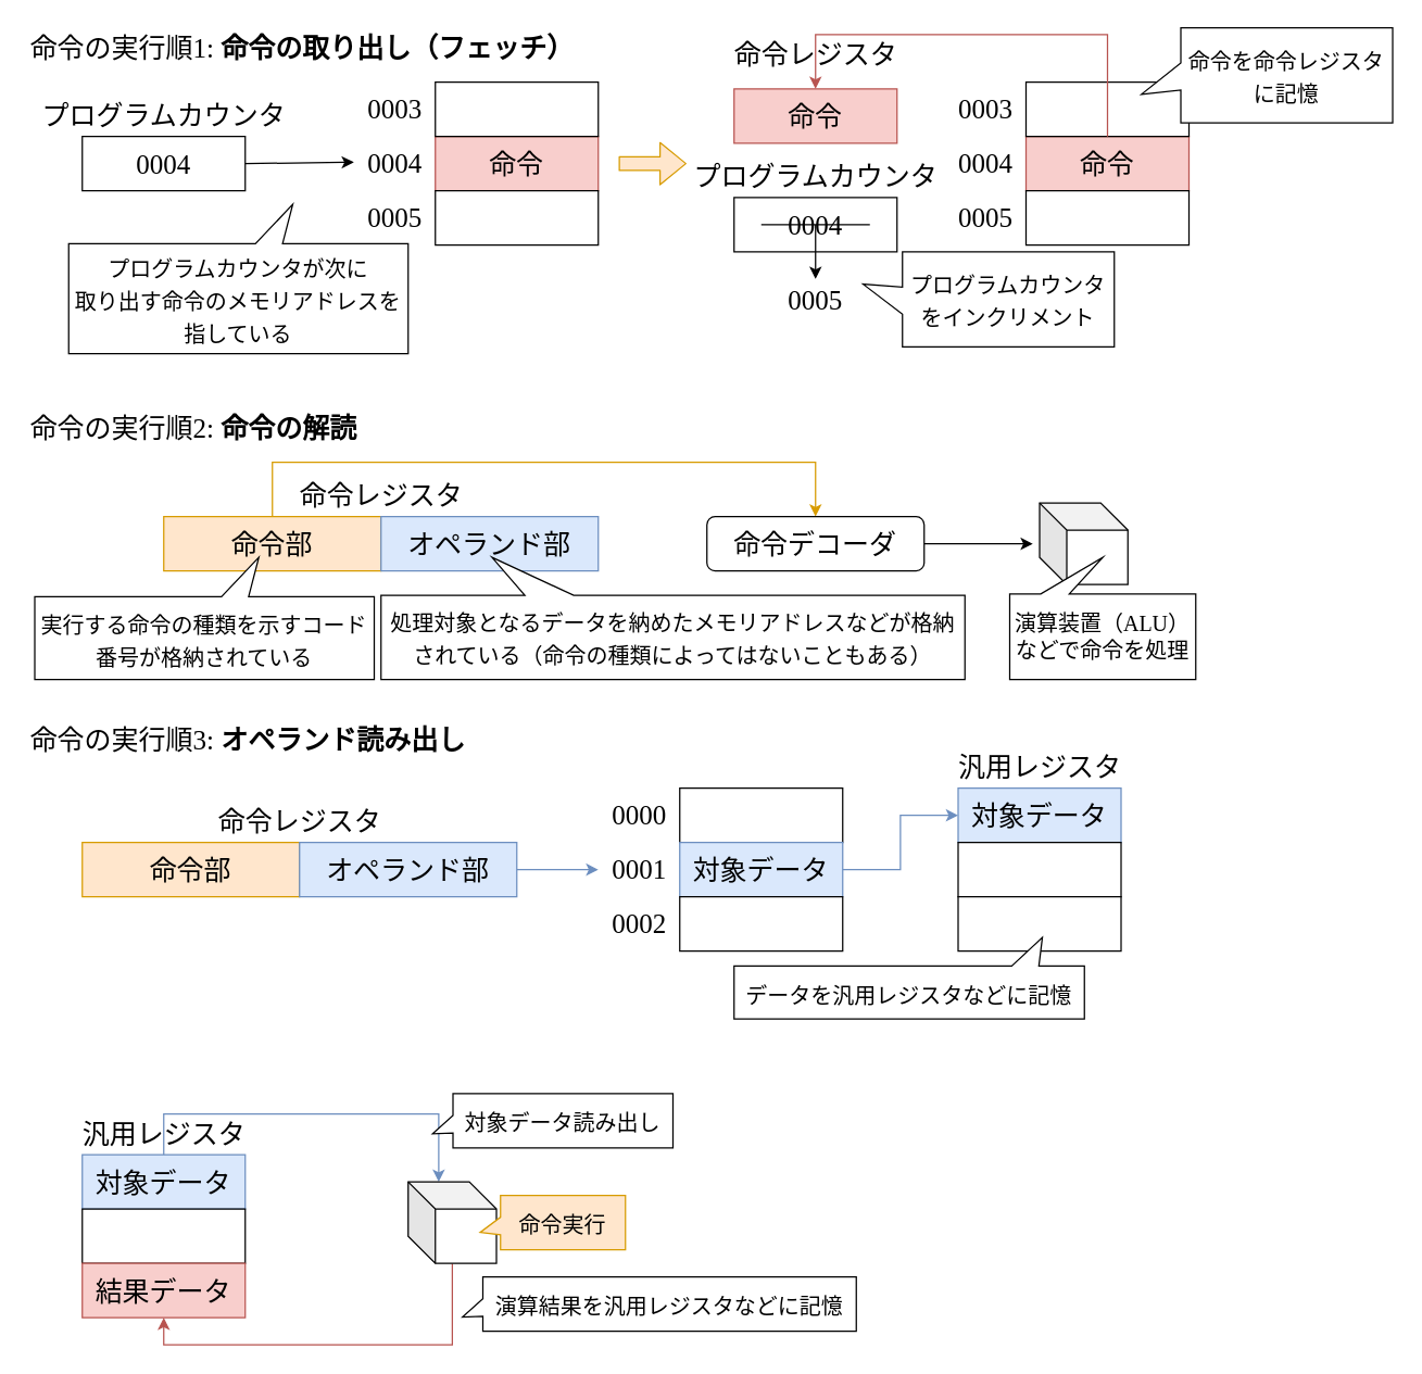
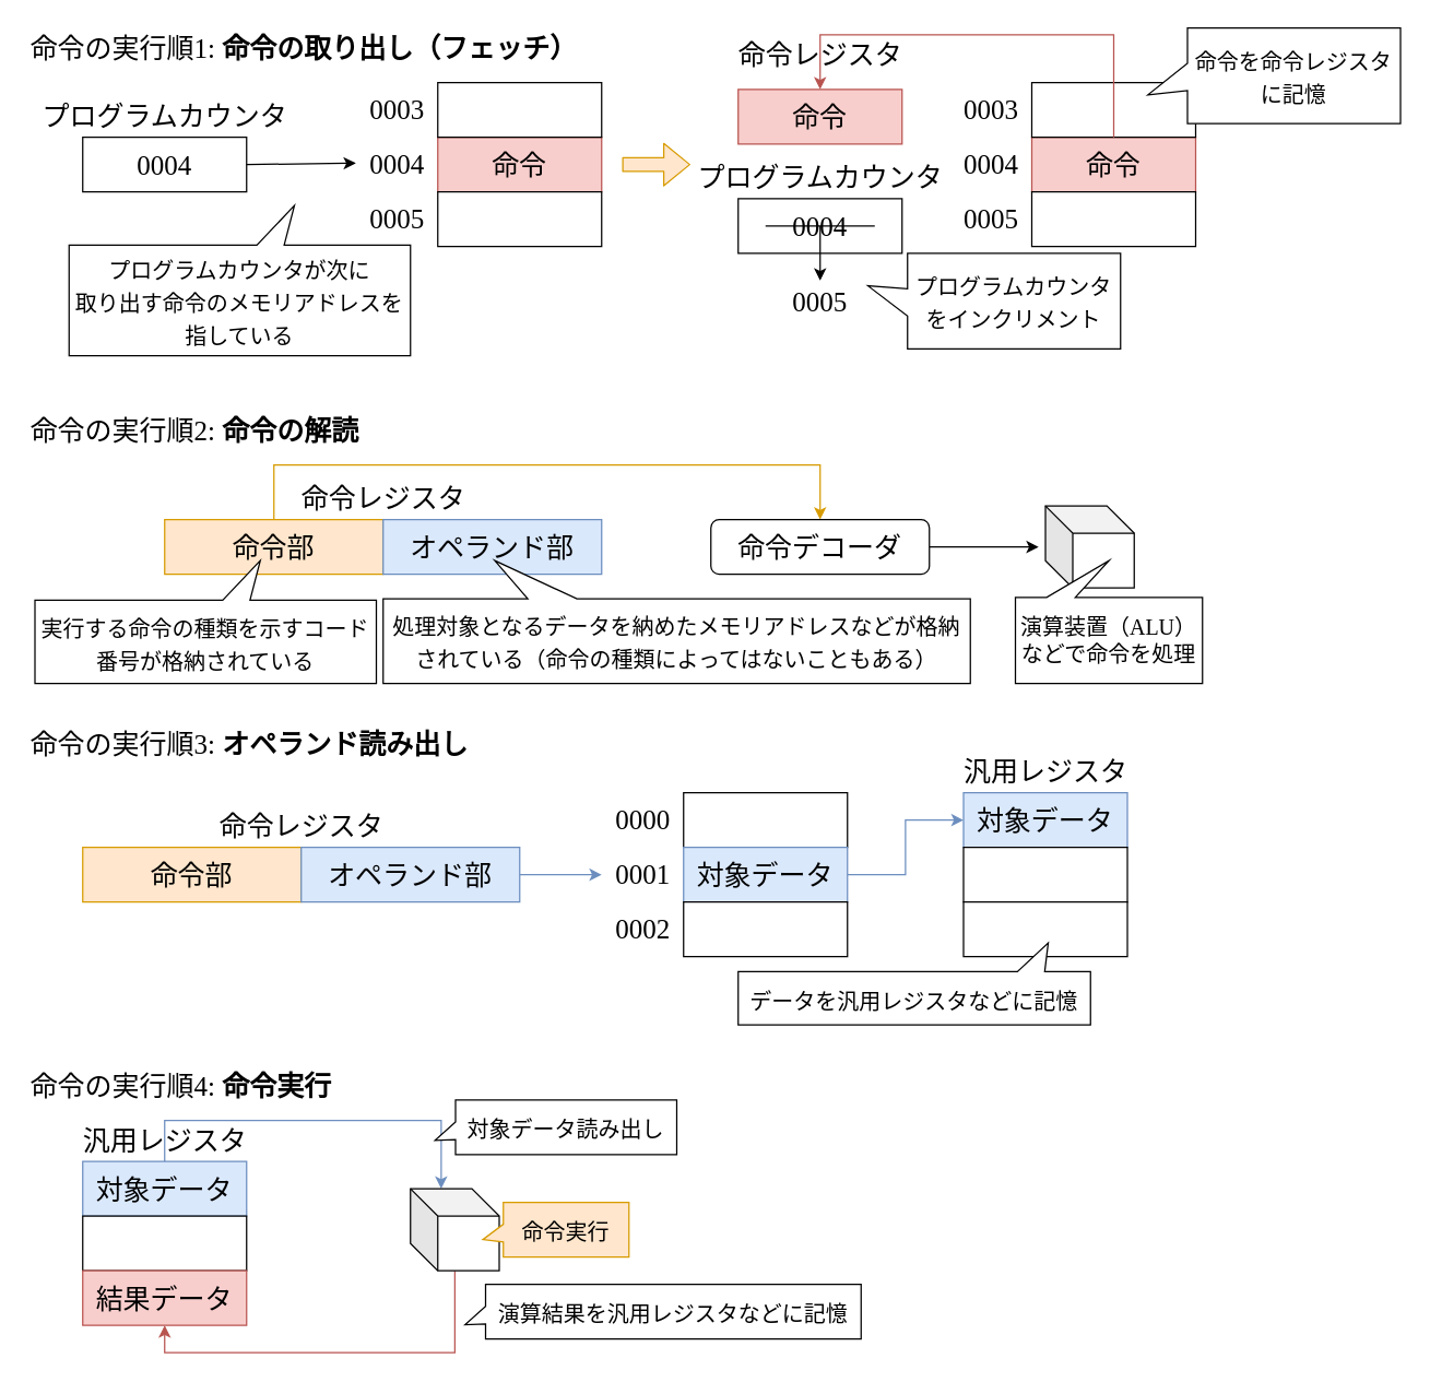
  <mxCell id="0" />
  <mxCell id="1" parent="0" />
  <mxCell id="2" value="&lt;font style=&quot;font-size: 20px&quot; face=&quot;Tahoma&quot;&gt;命令の実行順1: &lt;b&gt;命令の取り出し（フェッチ）&lt;/b&gt;&lt;/font&gt;" style="text;html=1;resizable=0;points=[];autosize=1;align=left;verticalAlign=top;spacingTop=-4;" vertex="1" parent="1"><mxGeometry x="20" y="20" width="420" height="20" as="geometry" /></mxCell>
  <mxCell id="3" value="0004" style="rounded=0;whiteSpace=wrap;html=1;fontFamily=Tahoma;fontSize=20;" vertex="1" parent="1"><mxGeometry x="60" y="100" width="120" height="40" as="geometry" /></mxCell>
  <mxCell id="4" value="プログラムカウンタ" style="text;html=1;resizable=0;points=[];autosize=1;align=center;verticalAlign=top;spacingTop=-4;fontSize=20;fontFamily=Tahoma;" vertex="1" parent="1"><mxGeometry x="25" y="70" width="190" height="30" as="geometry" /></mxCell>
  <mxCell id="5" value="命令" style="rounded=0;whiteSpace=wrap;html=1;fontFamily=Tahoma;fontSize=20;fillColor=#f8cecc;strokeColor=#b85450;" vertex="1" parent="1"><mxGeometry x="320" y="100" width="120" height="40" as="geometry" /></mxCell>
  <mxCell id="6" value="" style="rounded=0;whiteSpace=wrap;html=1;fontFamily=Tahoma;fontSize=20;" vertex="1" parent="1"><mxGeometry x="320" y="60" width="120" height="40" as="geometry" /></mxCell>
  <mxCell id="7" value="" style="rounded=0;whiteSpace=wrap;html=1;fontFamily=Tahoma;fontSize=20;" vertex="1" parent="1"><mxGeometry x="320" y="140" width="120" height="40" as="geometry" /></mxCell>
  <mxCell id="8" value="0004" style="text;html=1;resizable=0;points=[];autosize=1;align=center;verticalAlign=top;spacingTop=-4;fontSize=20;fontFamily=Tahoma;" vertex="1" parent="1"><mxGeometry x="260" y="105" width="60" height="30" as="geometry" /></mxCell>
  <mxCell id="9" value="0003" style="text;html=1;resizable=0;points=[];autosize=1;align=center;verticalAlign=top;spacingTop=-4;fontSize=20;fontFamily=Tahoma;" vertex="1" parent="1"><mxGeometry x="260" y="65" width="60" height="30" as="geometry" /></mxCell>
  <mxCell id="10" value="0005" style="text;html=1;resizable=0;points=[];autosize=1;align=center;verticalAlign=top;spacingTop=-4;fontSize=20;fontFamily=Tahoma;" vertex="1" parent="1"><mxGeometry x="260" y="145" width="60" height="30" as="geometry" /></mxCell>
  <mxCell id="11" value="" style="endArrow=classic;html=1;fontFamily=Tahoma;fontSize=20;exitX=1;exitY=0.5;exitDx=0;exitDy=0;" edge="1" parent="1" source="3"><mxGeometry width="50" height="50" relative="1" as="geometry"><mxPoint x="190" y="150" as="sourcePoint" /><mxPoint x="260" y="119" as="targetPoint" /></mxGeometry></mxCell>
  <mxCell id="12" value="&lt;font style=&quot;font-size: 16px&quot;&gt;プログラムカウンタが次に&lt;br&gt;取り出す命令のメモリアドレスを指している&lt;br&gt;&lt;/font&gt;" style="shape=callout;whiteSpace=wrap;html=1;perimeter=calloutPerimeter;fontFamily=Tahoma;fontSize=20;align=center;direction=west;position2=0.34;size=29;position=0.37;" vertex="1" parent="1"><mxGeometry x="50" y="150" width="250" height="110" as="geometry" /></mxCell>
  <mxCell id="13" value="0004" style="rounded=0;whiteSpace=wrap;html=1;fontFamily=Tahoma;fontSize=20;" vertex="1" parent="1"><mxGeometry x="540" y="145" width="120" height="40" as="geometry" /></mxCell>
  <mxCell id="14" value="プログラムカウンタ" style="text;html=1;resizable=0;points=[];autosize=1;align=center;verticalAlign=top;spacingTop=-4;fontSize=20;fontFamily=Tahoma;" vertex="1" parent="1"><mxGeometry x="505" y="115" width="190" height="30" as="geometry" /></mxCell>
  <mxCell id="15" value="命令" style="rounded=0;whiteSpace=wrap;html=1;fontFamily=Tahoma;fontSize=20;fillColor=#f8cecc;strokeColor=#b85450;" vertex="1" parent="1"><mxGeometry x="755" y="100" width="120" height="40" as="geometry" /></mxCell>
  <mxCell id="16" value="" style="rounded=0;whiteSpace=wrap;html=1;fontFamily=Tahoma;fontSize=20;" vertex="1" parent="1"><mxGeometry x="755" y="60" width="120" height="40" as="geometry" /></mxCell>
  <mxCell id="17" value="" style="rounded=0;whiteSpace=wrap;html=1;fontFamily=Tahoma;fontSize=20;" vertex="1" parent="1"><mxGeometry x="755" y="140" width="120" height="40" as="geometry" /></mxCell>
  <mxCell id="18" value="0004" style="text;html=1;resizable=0;points=[];autosize=1;align=center;verticalAlign=top;spacingTop=-4;fontSize=20;fontFamily=Tahoma;" vertex="1" parent="1"><mxGeometry x="695" y="105" width="60" height="30" as="geometry" /></mxCell>
  <mxCell id="19" value="0003" style="text;html=1;resizable=0;points=[];autosize=1;align=center;verticalAlign=top;spacingTop=-4;fontSize=20;fontFamily=Tahoma;" vertex="1" parent="1"><mxGeometry x="695" y="65" width="60" height="30" as="geometry" /></mxCell>
  <mxCell id="20" value="0005" style="text;html=1;resizable=0;points=[];autosize=1;align=center;verticalAlign=top;spacingTop=-4;fontSize=20;fontFamily=Tahoma;" vertex="1" parent="1"><mxGeometry x="695" y="145" width="60" height="30" as="geometry" /></mxCell>
  <mxCell id="21" value="" style="shape=flexArrow;endArrow=classic;html=1;fontFamily=Tahoma;fontSize=20;fillColor=#ffe6cc;strokeColor=#d79b00;" edge="1" parent="1"><mxGeometry width="50" height="50" relative="1" as="geometry"><mxPoint x="455" y="120" as="sourcePoint" /><mxPoint x="505" y="120" as="targetPoint" /></mxGeometry></mxCell>
  <mxCell id="22" value="" style="endArrow=none;html=1;fontFamily=Tahoma;fontSize=20;" edge="1" parent="1"><mxGeometry width="50" height="50" relative="1" as="geometry"><mxPoint x="560" y="165" as="sourcePoint" /><mxPoint x="640" y="165" as="targetPoint" /></mxGeometry></mxCell>
  <mxCell id="23" value="" style="endArrow=classic;html=1;fontFamily=Tahoma;fontSize=20;" edge="1" parent="1"><mxGeometry width="50" height="50" relative="1" as="geometry"><mxPoint x="600" y="165" as="sourcePoint" /><mxPoint x="600" y="205" as="targetPoint" /></mxGeometry></mxCell>
  <mxCell id="24" value="0005" style="text;html=1;strokeColor=none;fillColor=none;align=center;verticalAlign=middle;whiteSpace=wrap;rounded=0;fontFamily=Tahoma;fontSize=20;" vertex="1" parent="1"><mxGeometry x="580" y="210" width="40" height="20" as="geometry" /></mxCell>
  <mxCell id="25" value="命令" style="rounded=0;whiteSpace=wrap;html=1;fontFamily=Tahoma;fontSize=20;fillColor=#f8cecc;strokeColor=#b85450;" vertex="1" parent="1"><mxGeometry x="540" y="65" width="120" height="40" as="geometry" /></mxCell>
  <mxCell id="26" value="命令レジスタ" style="text;html=1;resizable=0;points=[];autosize=1;align=center;verticalAlign=top;spacingTop=-4;fontSize=20;fontFamily=Tahoma;" vertex="1" parent="1"><mxGeometry x="530" y="25" width="140" height="30" as="geometry" /></mxCell>
  <mxCell id="27" style="edgeStyle=orthogonalEdgeStyle;rounded=0;orthogonalLoop=1;jettySize=auto;html=1;fontFamily=Tahoma;fontSize=20;entryX=0.5;entryY=0;entryDx=0;entryDy=0;fillColor=#f8cecc;strokeColor=#b85450;" edge="1" parent="1" source="15" target="25"><mxGeometry relative="1" as="geometry"><Array as="points"><mxPoint x="815.5" y="25" /><mxPoint x="600.5" y="25" /></Array></mxGeometry></mxCell>
  <mxCell id="28" value="&lt;font style=&quot;font-size: 16px&quot;&gt;プログラムカウンタをインクリメント&lt;br&gt;&lt;/font&gt;" style="shape=callout;whiteSpace=wrap;html=1;perimeter=calloutPerimeter;fontFamily=Tahoma;fontSize=20;align=center;direction=south;position2=0.34;size=29;position=0.37;" vertex="1" parent="1"><mxGeometry x="635" y="185" width="185" height="70" as="geometry" /></mxCell>
  <mxCell id="29" value="&lt;font style=&quot;font-size: 16px&quot;&gt;命令を命令レジスタに記憶&lt;br&gt;&lt;/font&gt;" style="shape=callout;whiteSpace=wrap;html=1;perimeter=calloutPerimeter;fontFamily=Tahoma;fontSize=20;align=center;direction=south;position2=0.7;size=29;position=0.37;" vertex="1" parent="1"><mxGeometry x="840" y="20" width="185" height="70" as="geometry" /></mxCell>
  <mxCell id="30" value="&lt;font style=&quot;font-size: 20px&quot; face=&quot;Tahoma&quot;&gt;命令の実行順2: &lt;b&gt;命令の解読&lt;/b&gt;&lt;/font&gt;" style="text;html=1;resizable=0;points=[];autosize=1;align=left;verticalAlign=top;spacingTop=-4;" vertex="1" parent="1"><mxGeometry x="20" y="300" width="260" height="20" as="geometry" /></mxCell>
  <mxCell id="31" style="edgeStyle=orthogonalEdgeStyle;rounded=0;orthogonalLoop=1;jettySize=auto;html=1;entryX=0.5;entryY=0;entryDx=0;entryDy=0;fontFamily=Tahoma;fontSize=20;fillColor=#ffe6cc;strokeColor=#d79b00;" edge="1" parent="1" source="32" target="38"><mxGeometry relative="1" as="geometry"><Array as="points"><mxPoint x="200" y="340" /><mxPoint x="600" y="340" /></Array></mxGeometry></mxCell>
  <mxCell id="32" value="命令部" style="rounded=0;whiteSpace=wrap;html=1;fontFamily=Tahoma;fontSize=20;fillColor=#ffe6cc;strokeColor=#d79b00;" vertex="1" parent="1"><mxGeometry x="120" y="380" width="160" height="40" as="geometry" /></mxCell>
  <mxCell id="33" value="オペランド部" style="rounded=0;whiteSpace=wrap;html=1;fontFamily=Tahoma;fontSize=20;fillColor=#dae8fc;strokeColor=#6c8ebf;" vertex="1" parent="1"><mxGeometry x="280" y="380" width="160" height="40" as="geometry" /></mxCell>
  <mxCell id="34" value="命令レジスタ" style="text;html=1;resizable=0;points=[];autosize=1;align=center;verticalAlign=top;spacingTop=-4;fontSize=20;fontFamily=Tahoma;" vertex="1" parent="1"><mxGeometry x="210" y="350" width="140" height="30" as="geometry" /></mxCell>
  <mxCell id="35" value="&lt;font style=&quot;font-size: 16px&quot;&gt;実行する命令の種類を示すコード番号が格納されている&lt;br&gt;&lt;/font&gt;" style="shape=callout;whiteSpace=wrap;html=1;perimeter=calloutPerimeter;fontFamily=Tahoma;fontSize=20;align=center;direction=west;position2=0.34;size=29;position=0.37;" vertex="1" parent="1"><mxGeometry x="25" y="410" width="250" height="90" as="geometry" /></mxCell>
  <mxCell id="36" value="&lt;font style=&quot;font-size: 16px&quot;&gt;処理対象となるデータを納めたメモリアドレスなどが格納されている（命令の種類によってはないこともある）&lt;br&gt;&lt;/font&gt;" style="shape=callout;whiteSpace=wrap;html=1;perimeter=calloutPerimeter;fontFamily=Tahoma;fontSize=20;align=center;direction=west;position2=0.81;size=28;position=0.67;base=36;" vertex="1" parent="1"><mxGeometry x="280" y="410" width="430" height="90" as="geometry" /></mxCell>
  <mxCell id="37" value="" style="edgeStyle=orthogonalEdgeStyle;rounded=0;orthogonalLoop=1;jettySize=auto;html=1;fontFamily=Tahoma;fontSize=20;" edge="1" parent="1" source="38"><mxGeometry relative="1" as="geometry"><mxPoint x="760" y="400" as="targetPoint" /></mxGeometry></mxCell>
  <mxCell id="38" value="命令デコーダ" style="rounded=1;whiteSpace=wrap;html=1;fontFamily=Tahoma;fontSize=20;align=center;" vertex="1" parent="1"><mxGeometry x="520" y="380" width="160" height="40" as="geometry" /></mxCell>
  <mxCell id="39" value="" style="shape=cube;whiteSpace=wrap;html=1;boundedLbl=1;backgroundOutline=1;darkOpacity=0.05;darkOpacity2=0.1;fontFamily=Tahoma;fontSize=20;align=center;" vertex="1" parent="1"><mxGeometry x="765" y="370" width="65" height="60" as="geometry" /></mxCell>
  <mxCell id="40" value="演算装置（ALU）などで命令を処理" style="shape=callout;whiteSpace=wrap;html=1;perimeter=calloutPerimeter;fontFamily=Tahoma;fontSize=16;align=center;direction=west;base=21;size=27;position=0.68;" vertex="1" parent="1"><mxGeometry x="743" y="410" width="137" height="90" as="geometry" /></mxCell>
  <mxCell id="41" value="&lt;font style=&quot;font-size: 20px&quot; face=&quot;Tahoma&quot;&gt;命令の実行順3: &lt;b&gt;オペランド読み出し&lt;/b&gt;&lt;/font&gt;" style="text;html=1;resizable=0;points=[];autosize=1;align=left;verticalAlign=top;spacingTop=-4;" vertex="1" parent="1"><mxGeometry x="20" y="530" width="340" height="20" as="geometry" /></mxCell>
  <mxCell id="42" value="命令レジスタ" style="text;html=1;resizable=0;points=[];autosize=1;align=center;verticalAlign=top;spacingTop=-4;fontSize=20;fontFamily=Tahoma;" vertex="1" parent="1"><mxGeometry x="150" y="590" width="140" height="30" as="geometry" /></mxCell>
  <mxCell id="43" value="命令部" style="rounded=0;whiteSpace=wrap;html=1;fontFamily=Tahoma;fontSize=20;fillColor=#ffe6cc;strokeColor=#d79b00;" vertex="1" parent="1"><mxGeometry x="60" y="620" width="160" height="40" as="geometry" /></mxCell>
  <mxCell id="44" style="edgeStyle=orthogonalEdgeStyle;rounded=0;orthogonalLoop=1;jettySize=auto;html=1;fontFamily=Tahoma;fontSize=16;fillColor=#dae8fc;strokeColor=#6c8ebf;" edge="1" parent="1" source="45" target="51"><mxGeometry relative="1" as="geometry" /></mxCell>
  <mxCell id="45" value="オペランド部" style="rounded=0;whiteSpace=wrap;html=1;fontFamily=Tahoma;fontSize=20;fillColor=#dae8fc;strokeColor=#6c8ebf;" vertex="1" parent="1"><mxGeometry x="220" y="620" width="160" height="40" as="geometry" /></mxCell>
  <mxCell id="46" value="" style="rounded=0;whiteSpace=wrap;html=1;fontFamily=Tahoma;fontSize=20;" vertex="1" parent="1"><mxGeometry x="500" y="580" width="120" height="40" as="geometry" /></mxCell>
  <mxCell id="47" style="edgeStyle=orthogonalEdgeStyle;rounded=0;orthogonalLoop=1;jettySize=auto;html=1;entryX=0;entryY=0.5;entryDx=0;entryDy=0;fontFamily=Tahoma;fontSize=16;fillColor=#dae8fc;strokeColor=#6c8ebf;" edge="1" parent="1" source="48" target="53"><mxGeometry relative="1" as="geometry" /></mxCell>
  <mxCell id="48" value="対象データ" style="rounded=0;whiteSpace=wrap;html=1;fontFamily=Tahoma;fontSize=20;fillColor=#dae8fc;strokeColor=#6c8ebf;" vertex="1" parent="1"><mxGeometry x="500" y="620" width="120" height="40" as="geometry" /></mxCell>
  <mxCell id="49" value="" style="rounded=0;whiteSpace=wrap;html=1;fontFamily=Tahoma;fontSize=20;" vertex="1" parent="1"><mxGeometry x="500" y="660" width="120" height="40" as="geometry" /></mxCell>
  <mxCell id="50" value="0000" style="text;html=1;resizable=0;points=[];autosize=1;align=center;verticalAlign=top;spacingTop=-4;fontSize=20;fontFamily=Tahoma;" vertex="1" parent="1"><mxGeometry x="440" y="585" width="60" height="30" as="geometry" /></mxCell>
  <mxCell id="51" value="0001" style="text;html=1;resizable=0;points=[];autosize=1;align=center;verticalAlign=top;spacingTop=-4;fontSize=20;fontFamily=Tahoma;" vertex="1" parent="1"><mxGeometry x="440" y="625" width="60" height="30" as="geometry" /></mxCell>
  <mxCell id="52" value="0002" style="text;html=1;resizable=0;points=[];autosize=1;align=center;verticalAlign=top;spacingTop=-4;fontSize=20;fontFamily=Tahoma;" vertex="1" parent="1"><mxGeometry x="440" y="665" width="60" height="30" as="geometry" /></mxCell>
  <mxCell id="53" value="対象データ" style="rounded=0;whiteSpace=wrap;html=1;fontFamily=Tahoma;fontSize=20;fillColor=#dae8fc;strokeColor=#6c8ebf;" vertex="1" parent="1"><mxGeometry x="705" y="580" width="120" height="40" as="geometry" /></mxCell>
  <mxCell id="54" value="" style="rounded=0;whiteSpace=wrap;html=1;fontFamily=Tahoma;fontSize=20;" vertex="1" parent="1"><mxGeometry x="705" y="620" width="120" height="40" as="geometry" /></mxCell>
  <mxCell id="55" value="" style="rounded=0;whiteSpace=wrap;html=1;fontFamily=Tahoma;fontSize=20;" vertex="1" parent="1"><mxGeometry x="705" y="660" width="120" height="40" as="geometry" /></mxCell>
  <mxCell id="56" value="汎用レジスタ" style="text;html=1;resizable=0;points=[];autosize=1;align=center;verticalAlign=top;spacingTop=-4;fontSize=20;fontFamily=Tahoma;" vertex="1" parent="1"><mxGeometry x="695" y="550" width="140" height="30" as="geometry" /></mxCell>
  <mxCell id="57" value="&lt;font style=&quot;font-size: 16px&quot;&gt;データを汎用レジスタなどに記憶&lt;br&gt;&lt;/font&gt;" style="shape=callout;whiteSpace=wrap;html=1;perimeter=calloutPerimeter;fontFamily=Tahoma;fontSize=20;align=center;direction=west;position2=0.12;size=21;position=0.13;" vertex="1" parent="1"><mxGeometry x="540" y="690" width="258" height="60" as="geometry" /></mxCell>
+ <mxCell id="58" value="&lt;font style=&quot;font-size: 20px&quot; face=&quot;Tahoma&quot;&gt;命令の実行順4: &lt;b&gt;命令実行&lt;/b&gt;&lt;/font&gt;" style="text;html=1;resizable=0;points=[];autosize=1;align=left;verticalAlign=top;spacingTop=-4;" vertex="1" parent="1"><mxGeometry x="20" y="780" width="240" height="20" as="geometry" /></mxCell>
  <mxCell id="59" style="edgeStyle=orthogonalEdgeStyle;rounded=0;orthogonalLoop=1;jettySize=auto;html=1;entryX=0;entryY=0;entryDx=22.5;entryDy=0;entryPerimeter=0;fontFamily=Tahoma;fontSize=16;fillColor=#dae8fc;strokeColor=#6c8ebf;" edge="1" parent="1" source="60" target="65"><mxGeometry relative="1" as="geometry"><Array as="points"><mxPoint x="120" y="820" /><mxPoint x="323" y="820" /></Array></mxGeometry></mxCell>
  <mxCell id="60" value="対象データ" style="rounded=0;whiteSpace=wrap;html=1;fontFamily=Tahoma;fontSize=20;fillColor=#dae8fc;strokeColor=#6c8ebf;" vertex="1" parent="1"><mxGeometry x="60" y="850" width="120" height="40" as="geometry" /></mxCell>
  <mxCell id="61" value="" style="rounded=0;whiteSpace=wrap;html=1;fontFamily=Tahoma;fontSize=20;" vertex="1" parent="1"><mxGeometry x="60" y="890" width="120" height="40" as="geometry" /></mxCell>
  <mxCell id="62" value="結果データ" style="rounded=0;whiteSpace=wrap;html=1;fontFamily=Tahoma;fontSize=20;fillColor=#f8cecc;strokeColor=#b85450;" vertex="1" parent="1"><mxGeometry x="60" y="930" width="120" height="40" as="geometry" /></mxCell>
  <mxCell id="63" value="汎用レジスタ" style="text;html=1;resizable=0;points=[];autosize=1;align=center;verticalAlign=top;spacingTop=-4;fontSize=20;fontFamily=Tahoma;" vertex="1" parent="1"><mxGeometry x="50" y="820" width="140" height="30" as="geometry" /></mxCell>
  <mxCell id="64" style="edgeStyle=orthogonalEdgeStyle;rounded=0;orthogonalLoop=1;jettySize=auto;html=1;entryX=0.5;entryY=1;entryDx=0;entryDy=0;fontFamily=Tahoma;fontSize=16;fillColor=#f8cecc;strokeColor=#b85450;" edge="1" parent="1" source="65" target="62"><mxGeometry relative="1" as="geometry"><Array as="points"><mxPoint x="333" y="990" /><mxPoint x="120" y="990" /></Array></mxGeometry></mxCell>
  <mxCell id="65" value="" style="shape=cube;whiteSpace=wrap;html=1;boundedLbl=1;backgroundOutline=1;darkOpacity=0.05;darkOpacity2=0.1;fontFamily=Tahoma;fontSize=20;align=center;" vertex="1" parent="1"><mxGeometry x="300" y="870" width="65" height="60" as="geometry" /></mxCell>
  <mxCell id="66" value="&lt;font style=&quot;font-size: 16px&quot;&gt;対象データ読み出し&lt;br&gt;&lt;/font&gt;" style="shape=callout;whiteSpace=wrap;html=1;perimeter=calloutPerimeter;fontFamily=Tahoma;fontSize=20;align=center;direction=south;position2=0.74;size=15;position=0.4;base=13;" vertex="1" parent="1"><mxGeometry x="318" y="805" width="177" height="40" as="geometry" /></mxCell>
  <mxCell id="67" value="&lt;font style=&quot;font-size: 16px&quot;&gt;命令実行&lt;br&gt;&lt;/font&gt;" style="shape=callout;whiteSpace=wrap;html=1;perimeter=calloutPerimeter;fontFamily=Tahoma;fontSize=20;align=center;direction=south;position2=0.68;size=15;position=0.4;base=13;fillColor=#ffe6cc;strokeColor=#d79b00;" vertex="1" parent="1"><mxGeometry x="353" y="880" width="107" height="40" as="geometry" /></mxCell>
  <mxCell id="68" value="&lt;font style=&quot;font-size: 16px&quot;&gt;演算結果を汎用レジスタなどに記憶&lt;br&gt;&lt;/font&gt;" style="shape=callout;whiteSpace=wrap;html=1;perimeter=calloutPerimeter;fontFamily=Tahoma;fontSize=20;align=center;direction=south;position2=0.74;size=15;position=0.4;base=13;" vertex="1" parent="1"><mxGeometry x="340" y="940" width="290" height="40" as="geometry" /></mxCell>
